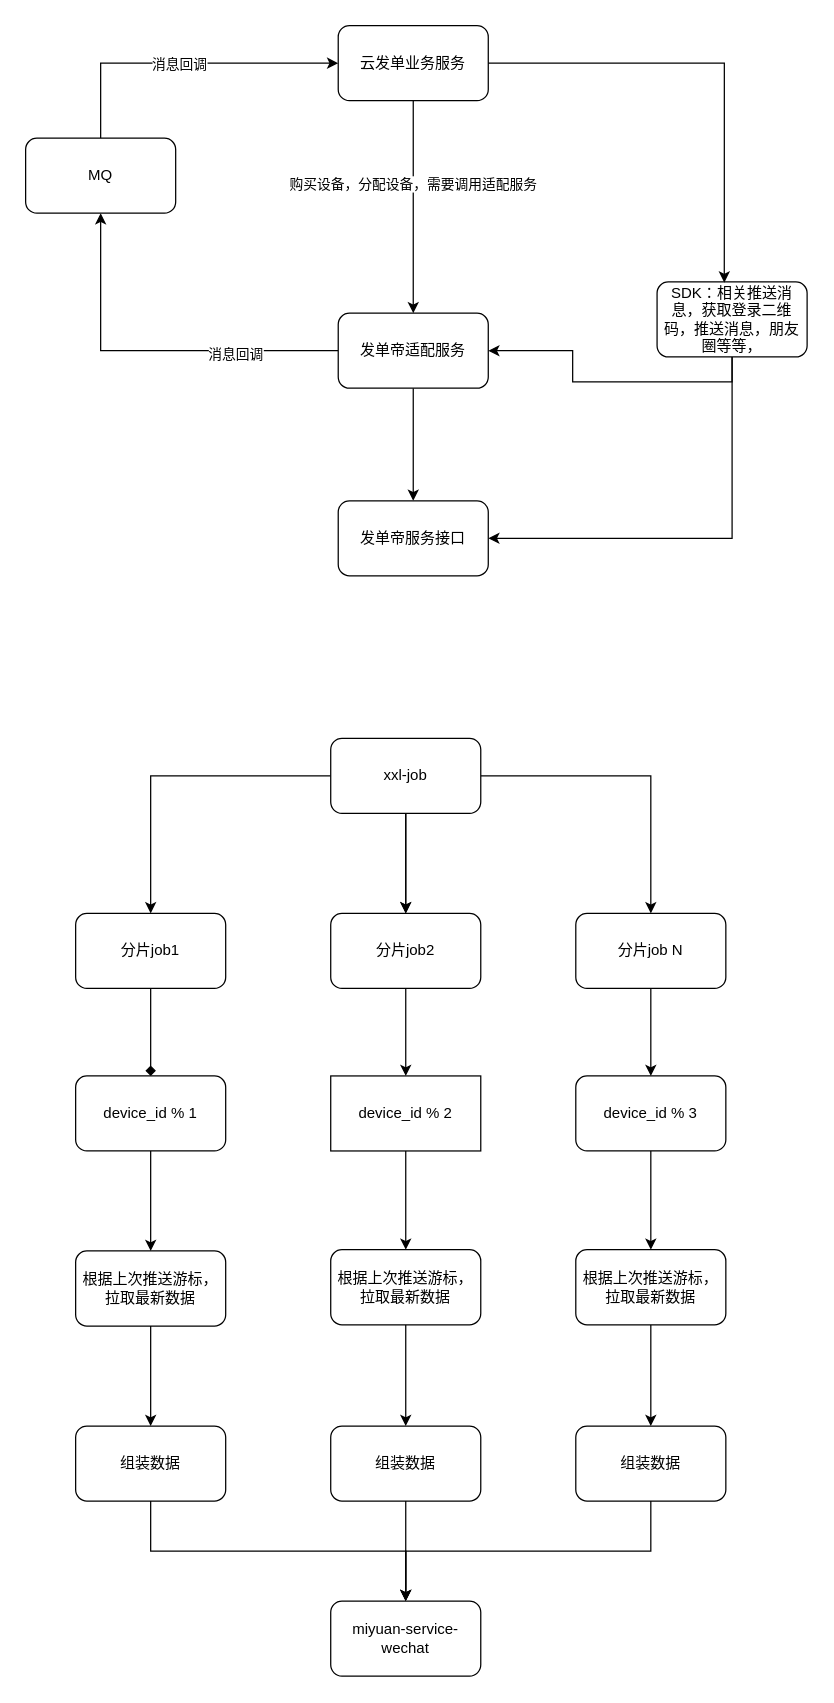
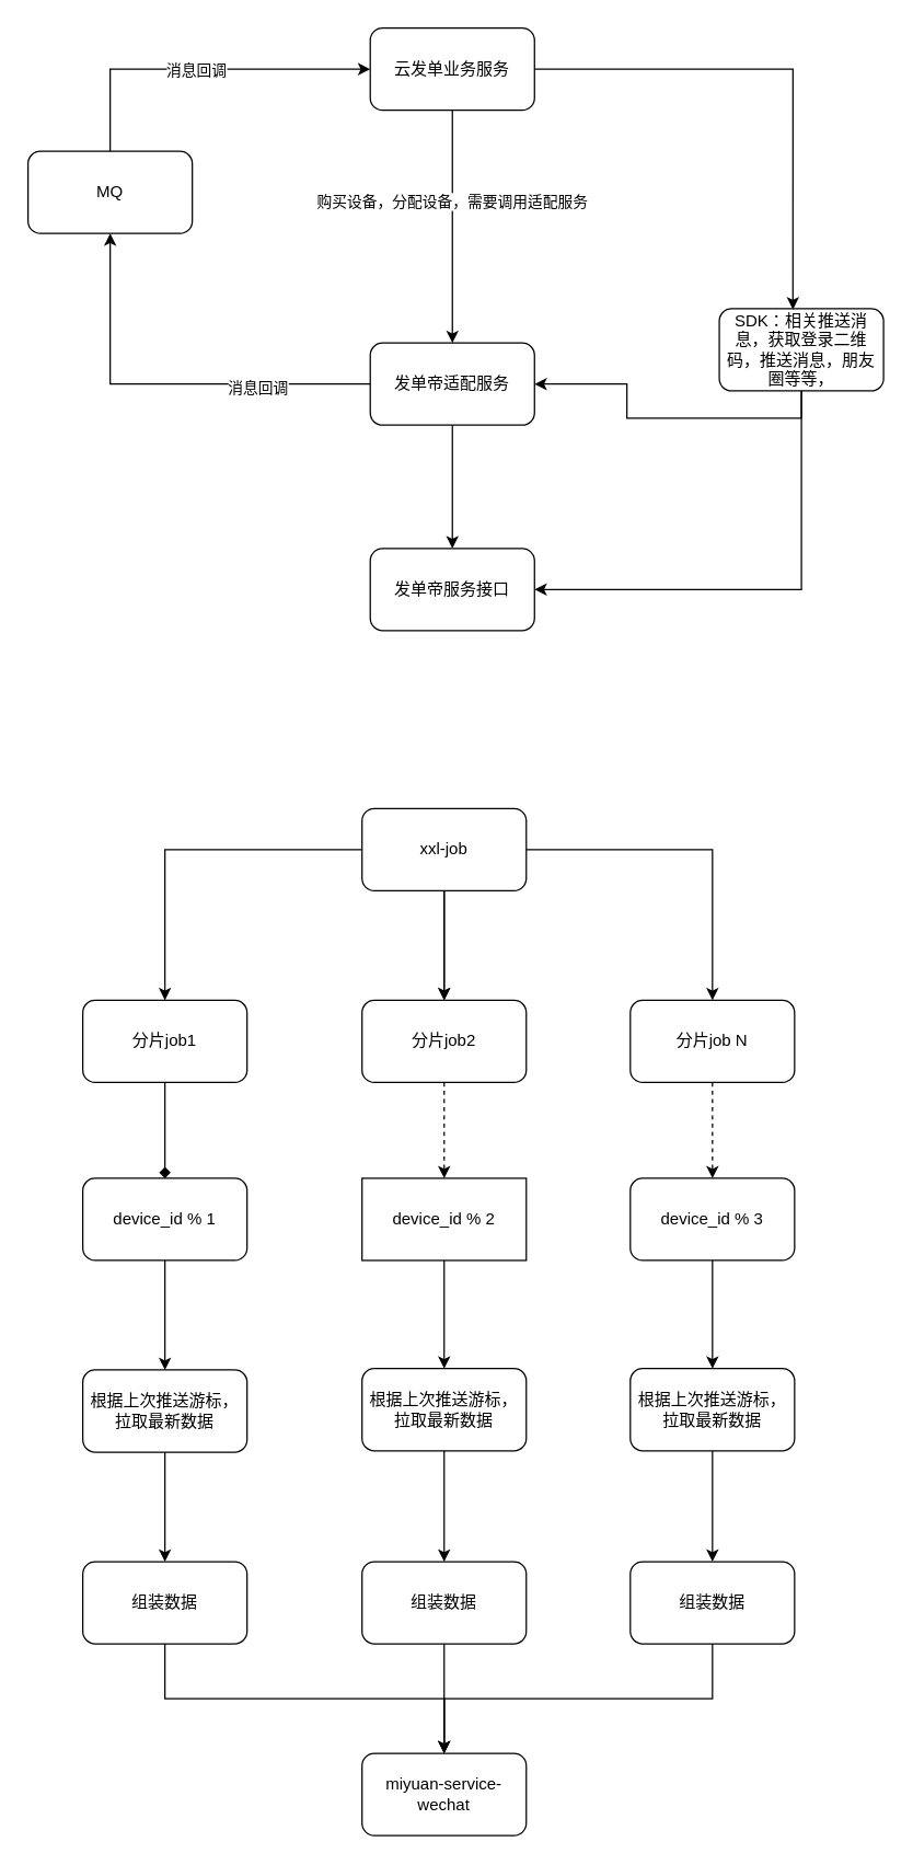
  <mxCell id="0" />
  <mxCell id="1" parent="0" />
  <mxCell id="2" style="edgeStyle=orthogonalEdgeStyle;rounded=0;orthogonalLoop=1;jettySize=auto;html=1;exitX=0.5;exitY=1;exitDx=0;exitDy=0;entryX=0.5;entryY=0;entryDx=0;entryDy=0;" edge="1" parent="1" source="4" target="8"><mxGeometry relative="1" as="geometry" /></mxCell>
  <mxCell id="3" value="购买设备，分配设备，需要调用适配服务" style="edgeLabel;html=1;align=center;verticalAlign=middle;resizable=0;points=[];" vertex="1" connectable="0" parent="2"><mxGeometry x="-0.229" y="-1" relative="1" as="geometry"><mxPoint as="offset" /></mxGeometry></mxCell>
  <mxCell id="4" value="云发单业务服务" style="rounded=1;whiteSpace=wrap;html=1;" vertex="1" parent="1"><mxGeometry x="270" y="20" width="120" height="60" as="geometry" /></mxCell>
  <mxCell id="5" style="edgeStyle=orthogonalEdgeStyle;rounded=0;orthogonalLoop=1;jettySize=auto;html=1;exitX=0.5;exitY=1;exitDx=0;exitDy=0;entryX=0.5;entryY=0;entryDx=0;entryDy=0;" edge="1" parent="1" source="8" target="13"><mxGeometry relative="1" as="geometry" /></mxCell>
  <mxCell id="6" style="edgeStyle=orthogonalEdgeStyle;rounded=0;orthogonalLoop=1;jettySize=auto;html=1;exitX=0;exitY=0.5;exitDx=0;exitDy=0;entryX=0.5;entryY=1;entryDx=0;entryDy=0;" edge="1" parent="1" source="8" target="46"><mxGeometry relative="1" as="geometry" /></mxCell>
  <mxCell id="7" value="消息回调" style="edgeLabel;html=1;align=center;verticalAlign=middle;resizable=0;points=[];" vertex="1" connectable="0" parent="6"><mxGeometry x="-0.444" y="2" relative="1" as="geometry"><mxPoint as="offset" /></mxGeometry></mxCell>
  <mxCell id="8" value="发单帝适配服务" style="rounded=1;whiteSpace=wrap;html=1;" vertex="1" parent="1"><mxGeometry x="270" y="250" width="120" height="60" as="geometry" /></mxCell>
  <mxCell id="9" style="edgeStyle=orthogonalEdgeStyle;rounded=0;orthogonalLoop=1;jettySize=auto;html=1;exitX=0.5;exitY=1;exitDx=0;exitDy=0;entryX=1;entryY=0.5;entryDx=0;entryDy=0;" edge="1" parent="1" source="11" target="8"><mxGeometry relative="1" as="geometry" /></mxCell>
  <mxCell id="10" style="edgeStyle=orthogonalEdgeStyle;rounded=0;orthogonalLoop=1;jettySize=auto;html=1;exitX=0.5;exitY=1;exitDx=0;exitDy=0;entryX=1;entryY=0.5;entryDx=0;entryDy=0;" edge="1" parent="1" source="11" target="13"><mxGeometry relative="1" as="geometry" /></mxCell>
  <mxCell id="11" value="SDK：相关推送消息，获取登录二维码，推送消息，朋友圈等等，" style="rounded=1;whiteSpace=wrap;html=1;" vertex="1" parent="1"><mxGeometry x="525" y="225" width="120" height="60" as="geometry" /></mxCell>
  <mxCell id="12" style="edgeStyle=orthogonalEdgeStyle;rounded=0;orthogonalLoop=1;jettySize=auto;html=1;exitX=1;exitY=0.5;exitDx=0;exitDy=0;entryX=0.448;entryY=0.009;entryDx=0;entryDy=0;entryPerimeter=0;" edge="1" parent="1" source="4" target="11"><mxGeometry relative="1" as="geometry" /></mxCell>
  <mxCell id="13" value="发单帝服务接口" style="rounded=1;whiteSpace=wrap;html=1;" vertex="1" parent="1"><mxGeometry x="270" y="400" width="120" height="60" as="geometry" /></mxCell>
  <mxCell id="14" value="" style="edgeStyle=orthogonalEdgeStyle;rounded=0;orthogonalLoop=1;jettySize=auto;html=1;" edge="1" parent="1" source="18" target="20"><mxGeometry relative="1" as="geometry" /></mxCell>
  <mxCell id="15" value="" style="edgeStyle=orthogonalEdgeStyle;rounded=0;orthogonalLoop=1;jettySize=auto;html=1;" edge="1" parent="1" source="18" target="22"><mxGeometry relative="1" as="geometry" /></mxCell>
  <mxCell id="16" value="" style="edgeStyle=orthogonalEdgeStyle;rounded=0;orthogonalLoop=1;jettySize=auto;html=1;" edge="1" parent="1" source="18" target="22"><mxGeometry relative="1" as="geometry" /></mxCell>
  <mxCell id="17" style="edgeStyle=orthogonalEdgeStyle;rounded=0;orthogonalLoop=1;jettySize=auto;html=1;exitX=1;exitY=0.5;exitDx=0;exitDy=0;entryX=0.5;entryY=0;entryDx=0;entryDy=0;" edge="1" parent="1" source="18" target="24"><mxGeometry relative="1" as="geometry" /></mxCell>
  <mxCell id="18" value="xxl-job" style="rounded=1;whiteSpace=wrap;html=1;" vertex="1" parent="1"><mxGeometry x="264" y="590" width="120" height="60" as="geometry" /></mxCell>
  <mxCell id="19" value="" style="edgeStyle=orthogonalEdgeStyle;rounded=0;orthogonalLoop=1;jettySize=auto;html=1;endArrow=diamond;" edge="1" parent="1" source="20" target="26"><mxGeometry relative="1" as="geometry" /></mxCell>
  <mxCell id="20" value="分片job1" style="rounded=1;whiteSpace=wrap;html=1;" vertex="1" parent="1"><mxGeometry x="60" y="730" width="120" height="60" as="geometry" /></mxCell>
- <mxCell id="21" value="" style="edgeStyle=orthogonalEdgeStyle;rounded=0;orthogonalLoop=1;jettySize=auto;html=1;" edge="1" parent="1" source="22" target="28"><mxGeometry relative="1" as="geometry" /></mxCell>
+ <mxCell id="21" value="" style="edgeStyle=orthogonalEdgeStyle;rounded=0;orthogonalLoop=1;jettySize=auto;html=1;dashed=1;" edge="1" parent="1" source="22" target="28"><mxGeometry relative="1" as="geometry" /></mxCell>
  <mxCell id="22" value="分片job2" style="rounded=1;whiteSpace=wrap;html=1;" vertex="1" parent="1"><mxGeometry x="264" y="730" width="120" height="60" as="geometry" /></mxCell>
- <mxCell id="23" value="" style="edgeStyle=orthogonalEdgeStyle;rounded=0;orthogonalLoop=1;jettySize=auto;html=1;" edge="1" parent="1" source="24" target="30"><mxGeometry relative="1" as="geometry" /></mxCell>
+ <mxCell id="23" value="" style="edgeStyle=orthogonalEdgeStyle;rounded=0;orthogonalLoop=1;jettySize=auto;html=1;dashed=1;" edge="1" parent="1" source="24" target="30"><mxGeometry relative="1" as="geometry" /></mxCell>
  <mxCell id="24" value="分片job N" style="rounded=1;whiteSpace=wrap;html=1;" vertex="1" parent="1"><mxGeometry x="460" y="730" width="120" height="60" as="geometry" /></mxCell>
  <mxCell id="25" value="" style="edgeStyle=orthogonalEdgeStyle;rounded=0;orthogonalLoop=1;jettySize=auto;html=1;" edge="1" parent="1" source="26" target="32"><mxGeometry relative="1" as="geometry" /></mxCell>
  <mxCell id="26" value="device_id % 1" style="rounded=1;whiteSpace=wrap;html=1;" vertex="1" parent="1"><mxGeometry x="60" y="860" width="120" height="60" as="geometry" /></mxCell>
  <mxCell id="27" style="edgeStyle=orthogonalEdgeStyle;rounded=0;orthogonalLoop=1;jettySize=auto;html=1;exitX=0.5;exitY=1;exitDx=0;exitDy=0;entryX=0.5;entryY=0;entryDx=0;entryDy=0;" edge="1" parent="1" source="28" target="34"><mxGeometry relative="1" as="geometry" /></mxCell>
  <mxCell id="28" value="device_id % 2" style="whiteSpace=wrap;html=1;rounded=0;" vertex="1" parent="1"><mxGeometry x="264" y="860" width="120" height="60" as="geometry" /></mxCell>
  <mxCell id="29" style="edgeStyle=orthogonalEdgeStyle;rounded=0;orthogonalLoop=1;jettySize=auto;html=1;exitX=0.5;exitY=1;exitDx=0;exitDy=0;entryX=0.5;entryY=0;entryDx=0;entryDy=0;" edge="1" parent="1" source="30" target="36"><mxGeometry relative="1" as="geometry" /></mxCell>
  <mxCell id="30" value="device_id % 3" style="rounded=1;whiteSpace=wrap;html=1;" vertex="1" parent="1"><mxGeometry x="460" y="860" width="120" height="60" as="geometry" /></mxCell>
  <mxCell id="31" style="edgeStyle=orthogonalEdgeStyle;rounded=0;orthogonalLoop=1;jettySize=auto;html=1;exitX=0.5;exitY=1;exitDx=0;exitDy=0;entryX=0.5;entryY=0;entryDx=0;entryDy=0;" edge="1" parent="1" source="32" target="38"><mxGeometry relative="1" as="geometry" /></mxCell>
  <mxCell id="32" value="根据上次推送游标，拉取最新数据" style="rounded=1;whiteSpace=wrap;html=1;" vertex="1" parent="1"><mxGeometry x="60" y="1000" width="120" height="60" as="geometry" /></mxCell>
  <mxCell id="33" style="edgeStyle=orthogonalEdgeStyle;rounded=0;orthogonalLoop=1;jettySize=auto;html=1;exitX=0.5;exitY=1;exitDx=0;exitDy=0;entryX=0.5;entryY=0;entryDx=0;entryDy=0;" edge="1" parent="1" source="34" target="40"><mxGeometry relative="1" as="geometry" /></mxCell>
  <mxCell id="34" value="根据上次推送游标，拉取最新数据" style="rounded=1;whiteSpace=wrap;html=1;" vertex="1" parent="1"><mxGeometry x="264" y="999" width="120" height="60" as="geometry" /></mxCell>
  <mxCell id="35" style="edgeStyle=orthogonalEdgeStyle;rounded=0;orthogonalLoop=1;jettySize=auto;html=1;exitX=0.5;exitY=1;exitDx=0;exitDy=0;entryX=0.5;entryY=0;entryDx=0;entryDy=0;" edge="1" parent="1" source="36" target="42"><mxGeometry relative="1" as="geometry" /></mxCell>
  <mxCell id="36" value="根据上次推送游标，拉取最新数据" style="rounded=1;whiteSpace=wrap;html=1;" vertex="1" parent="1"><mxGeometry x="460" y="999" width="120" height="60" as="geometry" /></mxCell>
  <mxCell id="37" style="edgeStyle=orthogonalEdgeStyle;rounded=0;orthogonalLoop=1;jettySize=auto;html=1;exitX=0.5;exitY=1;exitDx=0;exitDy=0;entryX=0.5;entryY=0;entryDx=0;entryDy=0;" edge="1" parent="1" source="38" target="43"><mxGeometry relative="1" as="geometry" /></mxCell>
  <mxCell id="38" value="组装数据" style="rounded=1;whiteSpace=wrap;html=1;" vertex="1" parent="1"><mxGeometry x="60" y="1140" width="120" height="60" as="geometry" /></mxCell>
  <mxCell id="39" style="edgeStyle=orthogonalEdgeStyle;rounded=0;orthogonalLoop=1;jettySize=auto;html=1;exitX=0.5;exitY=1;exitDx=0;exitDy=0;entryX=0.5;entryY=0;entryDx=0;entryDy=0;" edge="1" parent="1" source="40" target="43"><mxGeometry relative="1" as="geometry" /></mxCell>
  <mxCell id="40" value="组装数据" style="rounded=1;whiteSpace=wrap;html=1;" vertex="1" parent="1"><mxGeometry x="264" y="1140" width="120" height="60" as="geometry" /></mxCell>
  <mxCell id="41" style="edgeStyle=orthogonalEdgeStyle;rounded=0;orthogonalLoop=1;jettySize=auto;html=1;exitX=0.5;exitY=1;exitDx=0;exitDy=0;entryX=0.5;entryY=0;entryDx=0;entryDy=0;" edge="1" parent="1" source="42" target="43"><mxGeometry relative="1" as="geometry" /></mxCell>
  <mxCell id="42" value="组装数据" style="rounded=1;whiteSpace=wrap;html=1;" vertex="1" parent="1"><mxGeometry x="460" y="1140" width="120" height="60" as="geometry" /></mxCell>
  <mxCell id="43" value="miyuan-service-wechat" style="rounded=1;whiteSpace=wrap;html=1;" vertex="1" parent="1"><mxGeometry x="264" y="1280" width="120" height="60" as="geometry" /></mxCell>
  <mxCell id="44" style="edgeStyle=orthogonalEdgeStyle;rounded=0;orthogonalLoop=1;jettySize=auto;html=1;exitX=0.5;exitY=0;exitDx=0;exitDy=0;entryX=0;entryY=0.5;entryDx=0;entryDy=0;" edge="1" parent="1" source="46" target="4"><mxGeometry relative="1" as="geometry" /></mxCell>
  <mxCell id="45" value="消息回调" style="edgeLabel;html=1;align=center;verticalAlign=middle;resizable=0;points=[];" vertex="1" connectable="0" parent="44"><mxGeometry x="-0.026" relative="1" as="geometry"><mxPoint as="offset" /></mxGeometry></mxCell>
  <mxCell id="46" value="MQ" style="rounded=1;whiteSpace=wrap;html=1;" vertex="1" parent="1"><mxGeometry x="20" y="110" width="120" height="60" as="geometry" /></mxCell>
